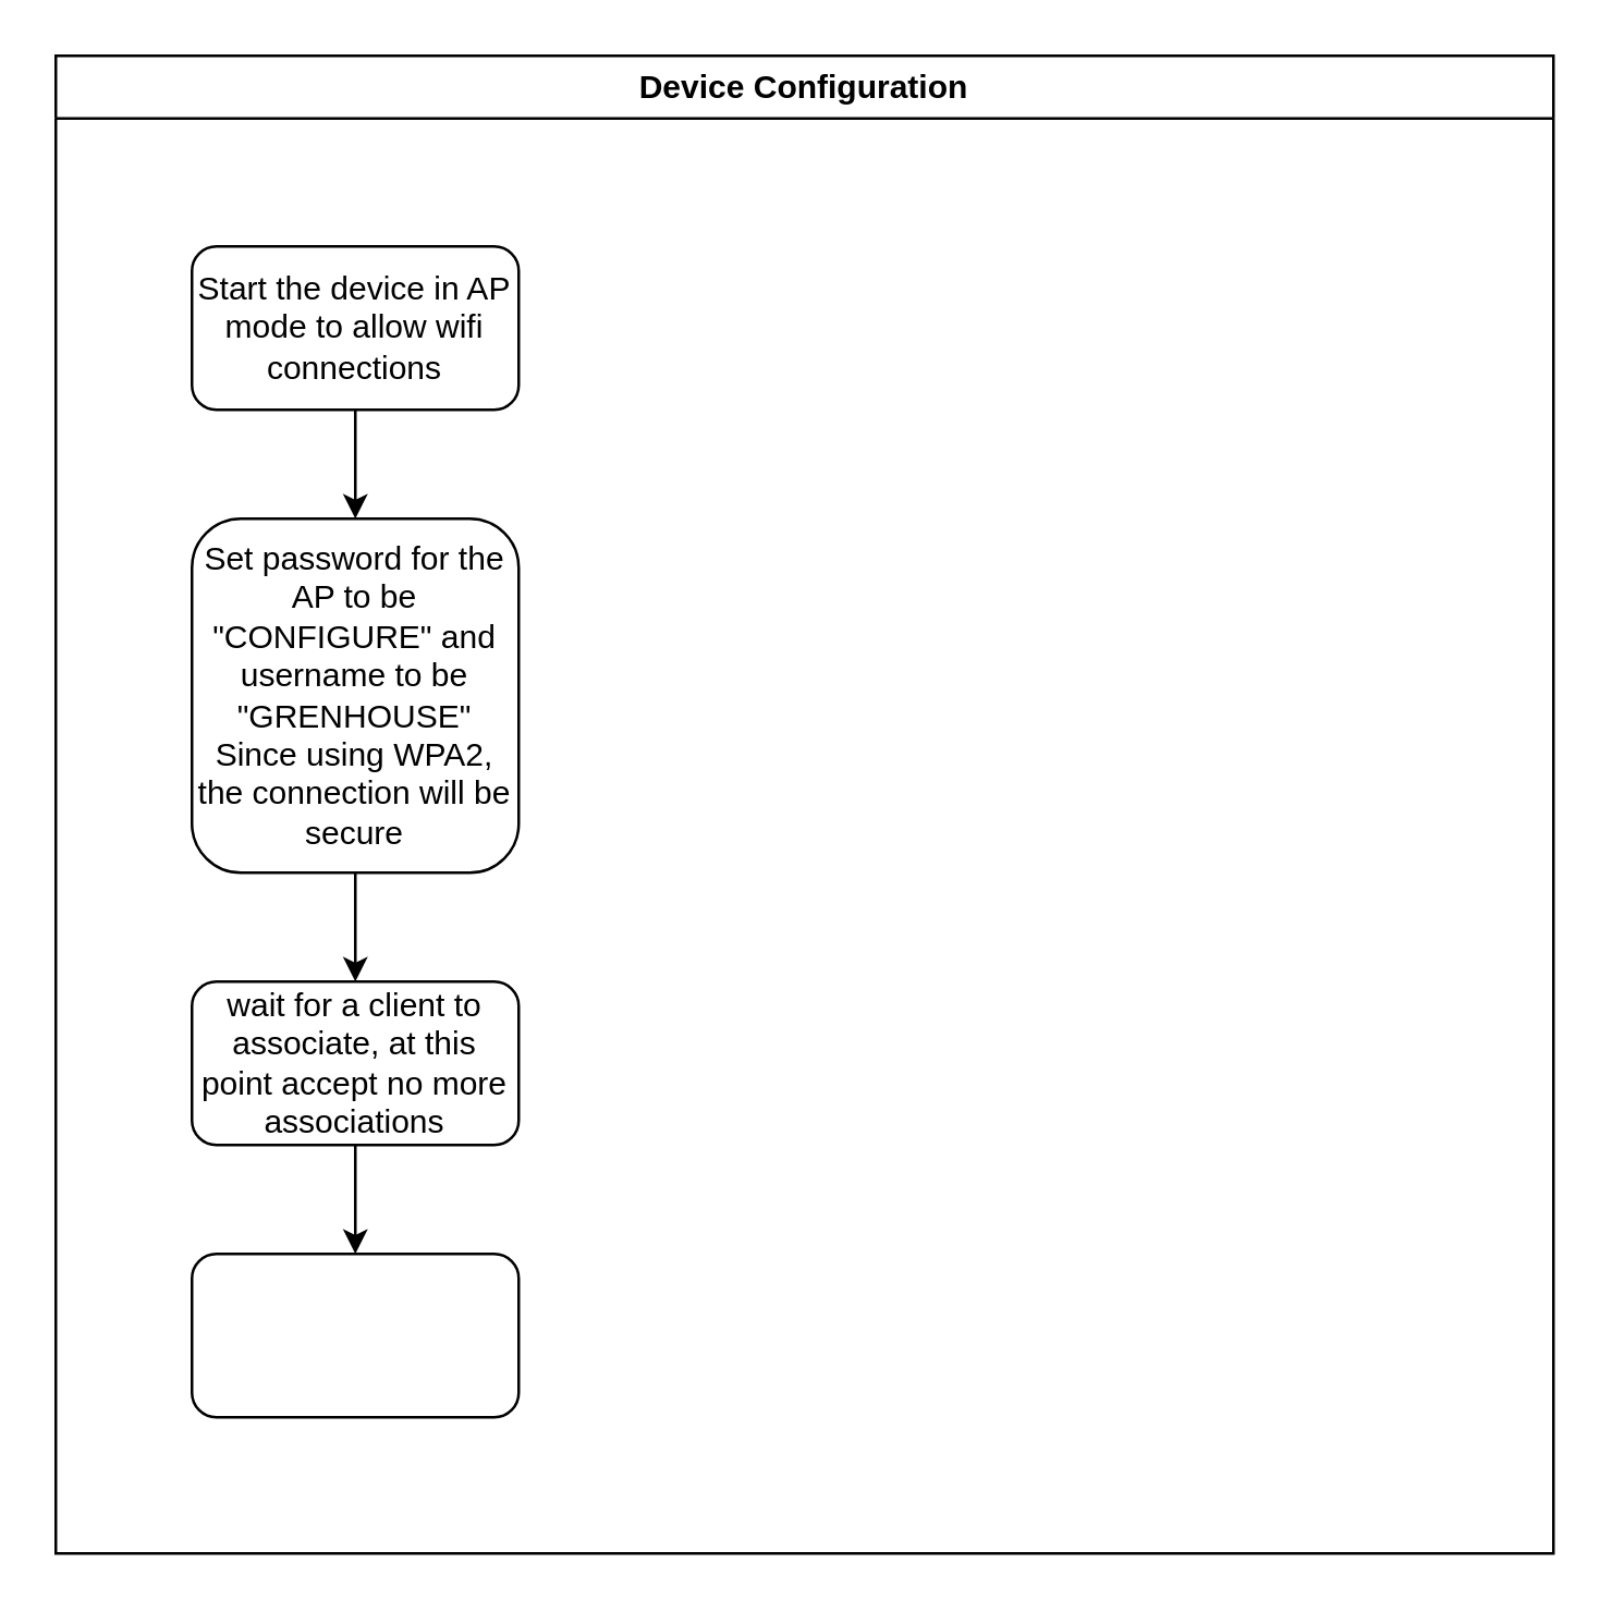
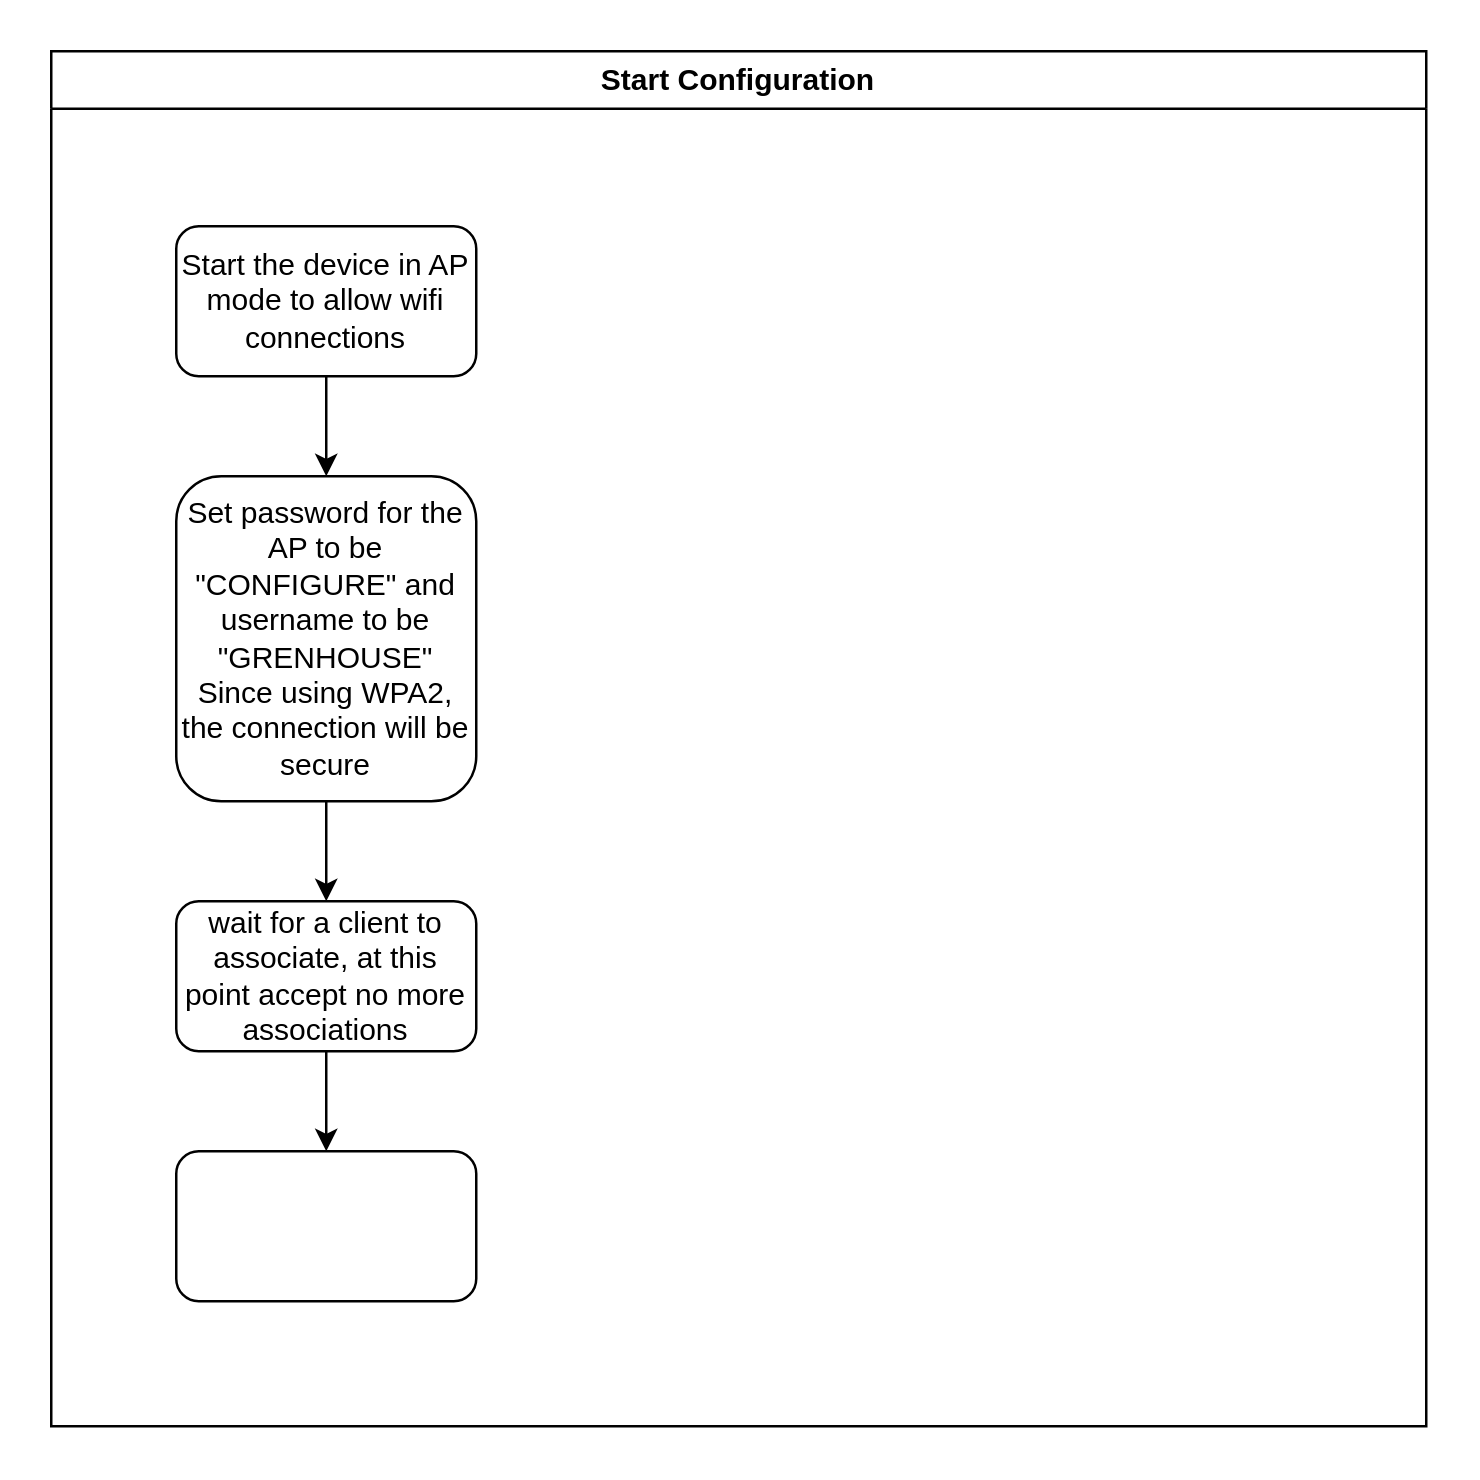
  <mxCell id="0" />
  <mxCell id="1" parent="0" />
- <mxCell id="2" value="Device Configuration" style="swimlane;whiteSpace=wrap;html=1;" vertex="1" parent="1"><mxGeometry x="20" y="20" width="550" height="550" as="geometry" /></mxCell>
+ <mxCell id="2" value="Start Configuration" style="swimlane;whiteSpace=wrap;html=1;" vertex="1" parent="1"><mxGeometry x="20" y="20" width="550" height="550" as="geometry" /></mxCell>
  <mxCell id="3" value="" style="edgeStyle=none;html=1;" edge="1" parent="2" source="4" target="6"><mxGeometry relative="1" as="geometry" /></mxCell>
  <mxCell id="4" value="Start the device in AP mode to allow wifi connections" style="rounded=1;whiteSpace=wrap;html=1;" vertex="1" parent="2"><mxGeometry x="50" y="70" width="120" height="60" as="geometry" /></mxCell>
  <mxCell id="5" value="" style="edgeStyle=none;html=1;" edge="1" parent="2" source="6" target="8"><mxGeometry relative="1" as="geometry" /></mxCell>
  <mxCell id="6" value="Set password for the AP to be &quot;CONFIGURE&quot; and username to be &quot;GRENHOUSE&quot;&lt;br&gt;Since using WPA2, the connection will be secure" style="rounded=1;whiteSpace=wrap;html=1;" vertex="1" parent="2"><mxGeometry x="50" y="170" width="120" height="130" as="geometry" /></mxCell>
  <mxCell id="7" value="" style="edgeStyle=none;html=1;" edge="1" parent="2" source="8" target="9"><mxGeometry relative="1" as="geometry" /></mxCell>
  <mxCell id="8" value="wait for a client to associate, at this point accept no more associations" style="rounded=1;whiteSpace=wrap;html=1;" vertex="1" parent="2"><mxGeometry x="50" y="340" width="120" height="60" as="geometry" /></mxCell>
  <mxCell id="9" value="" style="whiteSpace=wrap;html=1;rounded=1;" vertex="1" parent="2"><mxGeometry x="50" y="440" width="120" height="60" as="geometry" /></mxCell>
